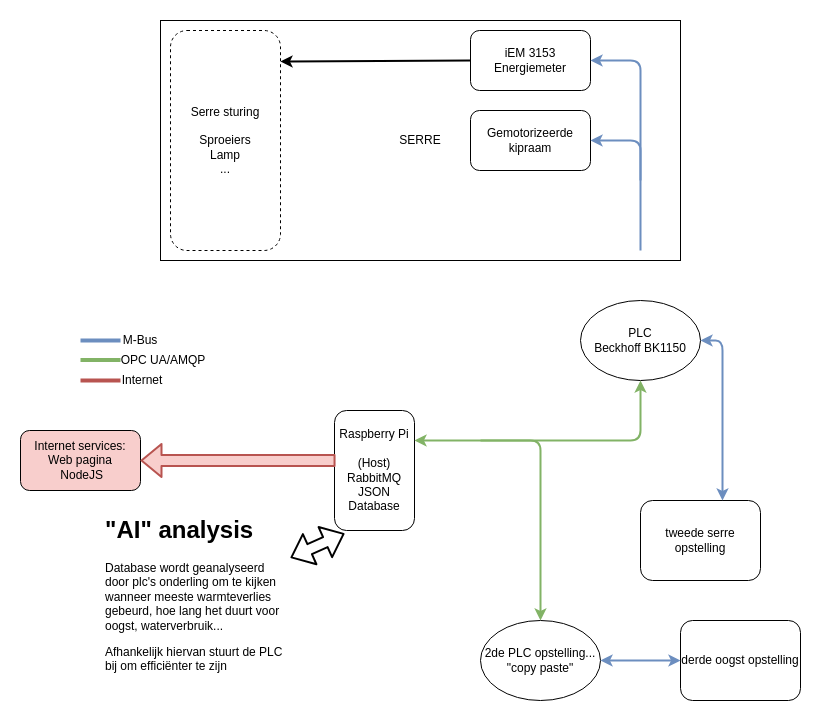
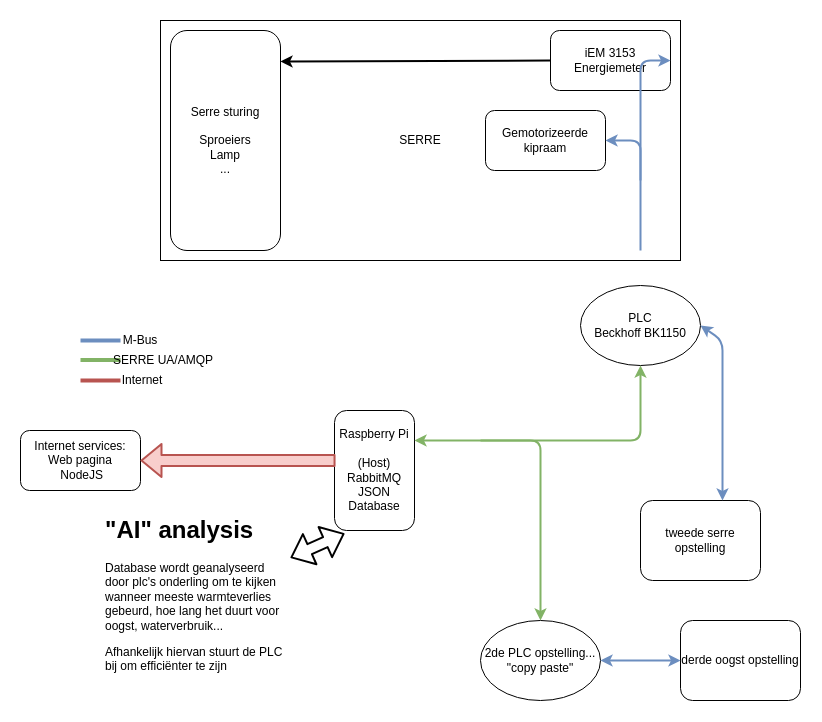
  <mxCell id="0" />
  <mxCell id="1" parent="0" />
- <mxCell id="2" value="&lt;div&gt;PLC&lt;/div&gt;&lt;div&gt;Beckhoff BK1150&lt;br&gt;&lt;/div&gt;" style="ellipse;whiteSpace=wrap;html=1;" parent="1" vertex="1"><mxGeometry x="580" y="300" width="120" height="80" as="geometry" /></mxCell>
+ <mxCell id="2" value="&lt;div&gt;PLC&lt;/div&gt;&lt;div&gt;Beckhoff BK1150&lt;br&gt;&lt;/div&gt;" style="ellipse;whiteSpace=wrap;html=1;" parent="1" vertex="1"><mxGeometry x="580" y="285" width="120" height="80" as="geometry" /></mxCell>
  <mxCell id="3" value="SERRE" style="whiteSpace=wrap;html=1;" parent="1" vertex="1"><mxGeometry x="160" y="20" width="520" height="240" as="geometry" /></mxCell>
  <mxCell id="4" value="" style="endArrow=none;html=1;strokeWidth=4;fillColor=#dae8fc;strokeColor=#6c8ebf;" parent="1" edge="1"><mxGeometry width="50" height="50" relative="1" as="geometry"><mxPoint x="80" y="340" as="sourcePoint" /><mxPoint x="120" y="340" as="targetPoint" /></mxGeometry></mxCell>
  <mxCell id="5" value="M-Bus" style="text;html=1;strokeColor=none;fillColor=none;align=center;verticalAlign=middle;whiteSpace=wrap;rounded=0;" parent="1" vertex="1"><mxGeometry x="120" y="330" width="40" height="20" as="geometry" /></mxCell>
- <mxCell id="6" value="&lt;div&gt;Serre sturing&lt;/div&gt;&lt;div&gt;&lt;br&gt;&lt;/div&gt;&lt;div&gt;Sproeiers&lt;/div&gt;&lt;div&gt;Lamp&lt;/div&gt;&lt;div&gt;...&lt;br&gt;&lt;/div&gt;" style="rounded=1;whiteSpace=wrap;html=1;dashed=1;" parent="1" vertex="1"><mxGeometry x="170" y="30" width="110" height="220" as="geometry" /></mxCell>
- <mxCell id="7" value="&lt;div&gt;iEM 3153&lt;/div&gt;&lt;div&gt;Energiemeter&lt;br&gt;&lt;/div&gt;" style="rounded=1;whiteSpace=wrap;html=1;" parent="1" vertex="1"><mxGeometry x="470" y="30" width="120" height="60" as="geometry" /></mxCell>
+ <mxCell id="6" value="&lt;div&gt;Serre sturing&lt;/div&gt;&lt;div&gt;&lt;br&gt;&lt;/div&gt;&lt;div&gt;Sproeiers&lt;/div&gt;&lt;div&gt;Lamp&lt;/div&gt;&lt;div&gt;...&lt;br&gt;&lt;/div&gt;" style="rounded=1;whiteSpace=wrap;html=1;" parent="1" vertex="1"><mxGeometry x="170" y="30" width="110" height="220" as="geometry" /></mxCell>
+ <mxCell id="7" value="&lt;div&gt;iEM 3153&lt;/div&gt;&lt;div&gt;Energiemeter&lt;br&gt;&lt;/div&gt;" style="rounded=1;whiteSpace=wrap;html=1;" parent="1" vertex="1"><mxGeometry x="550" y="30" width="120" height="60" as="geometry" /></mxCell>
  <mxCell id="8" value="" style="endArrow=classic;html=1;strokeWidth=2;exitX=0;exitY=0.5;exitDx=0;exitDy=0;entryX=1;entryY=0.141;entryDx=0;entryDy=0;entryPerimeter=0;" parent="1" source="7" target="6" edge="1"><mxGeometry width="50" height="50" relative="1" as="geometry"><mxPoint x="340" y="59.5" as="sourcePoint" /><mxPoint x="390" y="59.5" as="targetPoint" /></mxGeometry></mxCell>
  <mxCell id="9" value="Raspberry Pi&lt;br&gt;&lt;br&gt;&lt;div&gt;(Host)&lt;/div&gt;&lt;div&gt;RabbitMQ&lt;br&gt;JSON&lt;/div&gt;&lt;div&gt;Database&lt;br&gt;&lt;/div&gt;" style="rounded=1;whiteSpace=wrap;html=1;" parent="1" vertex="1"><mxGeometry x="334" y="410" width="80" height="120" as="geometry" /></mxCell>
  <mxCell id="10" value="&lt;div&gt;2de PLC opstelling...&lt;/div&gt;&lt;div&gt;&quot;copy paste&quot;&lt;br&gt;&lt;/div&gt;" style="ellipse;whiteSpace=wrap;html=1;" parent="1" vertex="1"><mxGeometry x="480" y="620" width="120" height="80" as="geometry" /></mxCell>
  <mxCell id="11" value="" style="endArrow=none;html=1;strokeWidth=4;fillColor=#f8cecc;strokeColor=#b85450;" parent="1" edge="1"><mxGeometry width="50" height="50" relative="1" as="geometry"><mxPoint x="80" y="380" as="sourcePoint" /><mxPoint x="120" y="380" as="targetPoint" /></mxGeometry></mxCell>
  <mxCell id="12" value="Internet" style="text;html=1;strokeColor=none;fillColor=none;align=center;verticalAlign=middle;whiteSpace=wrap;rounded=0;" parent="1" vertex="1"><mxGeometry x="122" y="370" width="40" height="20" as="geometry" /></mxCell>
  <mxCell id="13" value="" style="endArrow=none;html=1;strokeWidth=4;fillColor=#d5e8d4;strokeColor=#82b366;" parent="1" edge="1"><mxGeometry width="50" height="50" relative="1" as="geometry"><mxPoint x="80" y="359.58" as="sourcePoint" /><mxPoint x="120" y="359.58" as="targetPoint" /></mxGeometry></mxCell>
- <mxCell id="14" value="OPC UA/AMQP" style="text;html=1;strokeColor=none;fillColor=none;align=center;verticalAlign=middle;whiteSpace=wrap;rounded=0;" parent="1" vertex="1"><mxGeometry x="103" y="350" width="120" height="20" as="geometry" /></mxCell>
+ <mxCell id="14" value="SERRE UA/AMQP" style="text;html=1;strokeColor=none;fillColor=none;align=center;verticalAlign=middle;whiteSpace=wrap;rounded=0;" parent="1" vertex="1"><mxGeometry x="103" y="350" width="120" height="20" as="geometry" /></mxCell>
  <mxCell id="15" value="" style="endArrow=classic;html=1;strokeWidth=2;entryX=1;entryY=0.5;entryDx=0;entryDy=0;fillColor=#dae8fc;strokeColor=#6c8ebf;" edge="1" parent="1" target="7"><mxGeometry width="50" height="50" relative="1" as="geometry"><mxPoint x="640" y="250" as="sourcePoint" /><mxPoint x="440" y="320" as="targetPoint" /><Array as="points"><mxPoint x="640" y="60" /></Array></mxGeometry></mxCell>
- <mxCell id="16" value="Gemotorizeerde kipraam" style="rounded=1;whiteSpace=wrap;html=1;" vertex="1" parent="1"><mxGeometry x="470" y="110" width="120" height="60" as="geometry" /></mxCell>
+ <mxCell id="16" value="Gemotorizeerde kipraam" style="rounded=1;whiteSpace=wrap;html=1;" vertex="1" parent="1"><mxGeometry x="485" y="110" width="120" height="60" as="geometry" /></mxCell>
  <mxCell id="17" value="" style="endArrow=classic;html=1;strokeWidth=2;entryX=1;entryY=0.5;entryDx=0;entryDy=0;fillColor=#dae8fc;strokeColor=#6c8ebf;" edge="1" parent="1" target="16"><mxGeometry width="50" height="50" relative="1" as="geometry"><mxPoint x="640" y="180" as="sourcePoint" /><mxPoint x="440" y="320" as="targetPoint" /><Array as="points"><mxPoint x="640" y="140" /></Array></mxGeometry></mxCell>
  <mxCell id="18" value="tweede serre opstelling" style="rounded=1;whiteSpace=wrap;html=1;" vertex="1" parent="1"><mxGeometry x="640" y="500" width="120" height="80" as="geometry" /></mxCell>
  <mxCell id="19" value="" style="endArrow=classic;startArrow=classic;html=1;strokeWidth=2;entryX=1;entryY=0.5;entryDx=0;entryDy=0;fillColor=#dae8fc;strokeColor=#6c8ebf;" edge="1" parent="1" target="2"><mxGeometry width="50" height="50" relative="1" as="geometry"><mxPoint x="722" y="500" as="sourcePoint" /><mxPoint x="440" y="320" as="targetPoint" /><Array as="points"><mxPoint x="722" y="340" /></Array></mxGeometry></mxCell>
  <mxCell id="20" value="" style="endArrow=classic;startArrow=classic;html=1;strokeWidth=2;exitX=1;exitY=0.25;exitDx=0;exitDy=0;entryX=0.5;entryY=1;entryDx=0;entryDy=0;fillColor=#d5e8d4;strokeColor=#82b366;" edge="1" parent="1" source="9" target="2"><mxGeometry width="50" height="50" relative="1" as="geometry"><mxPoint x="390" y="370" as="sourcePoint" /><mxPoint x="440" y="320" as="targetPoint" /><Array as="points"><mxPoint x="640" y="440" /></Array></mxGeometry></mxCell>
  <mxCell id="21" value="derde oogst opstelling" style="rounded=1;whiteSpace=wrap;html=1;" vertex="1" parent="1"><mxGeometry x="680" y="620" width="120" height="80" as="geometry" /></mxCell>
  <mxCell id="22" value="" style="endArrow=classic;startArrow=classic;html=1;strokeWidth=2;entryX=0;entryY=0.5;entryDx=0;entryDy=0;exitX=1;exitY=0.5;exitDx=0;exitDy=0;fillColor=#dae8fc;strokeColor=#6c8ebf;" edge="1" parent="1" source="10" target="21"><mxGeometry width="50" height="50" relative="1" as="geometry"><mxPoint x="490" y="640" as="sourcePoint" /><mxPoint x="540" y="590" as="targetPoint" /></mxGeometry></mxCell>
  <mxCell id="23" value="" style="endArrow=classic;html=1;strokeWidth=2;entryX=0.5;entryY=0;entryDx=0;entryDy=0;fillColor=#d5e8d4;strokeColor=#82b366;" edge="1" parent="1" target="10"><mxGeometry width="50" height="50" relative="1" as="geometry"><mxPoint x="480" y="440" as="sourcePoint" /><mxPoint x="540" y="590" as="targetPoint" /><Array as="points"><mxPoint x="540" y="440" /></Array></mxGeometry></mxCell>
- <mxCell id="24" value="&lt;div&gt;Internet services:&lt;/div&gt;&lt;div&gt;Web pagina&lt;br&gt;&lt;/div&gt;&amp;nbsp;NodeJS" style="rounded=1;whiteSpace=wrap;html=1;fillColor=#f8cecc;" vertex="1" parent="1"><mxGeometry x="20" y="430" width="120" height="60" as="geometry" /></mxCell>
+ <mxCell id="24" value="&lt;div&gt;Internet services:&lt;/div&gt;&lt;div&gt;Web pagina&lt;br&gt;&lt;/div&gt;&amp;nbsp;NodeJS" style="rounded=1;whiteSpace=wrap;html=1;" vertex="1" parent="1"><mxGeometry x="20" y="430" width="120" height="60" as="geometry" /></mxCell>
  <mxCell id="25" value="" style="shape=flexArrow;endArrow=classic;html=1;strokeWidth=2;entryX=1;entryY=0.5;entryDx=0;entryDy=0;exitX=0.013;exitY=0.417;exitDx=0;exitDy=0;exitPerimeter=0;fillColor=#f8cecc;strokeColor=#b85450;" edge="1" parent="1" source="9" target="24"><mxGeometry width="50" height="50" relative="1" as="geometry"><mxPoint x="250" y="540" as="sourcePoint" /><mxPoint x="540" y="400" as="targetPoint" /></mxGeometry></mxCell>
  <mxCell id="26" value="&lt;h1&gt;&quot;AI&quot; analysis&lt;br&gt;&lt;/h1&gt;&lt;p&gt;Database wordt geanalyseerd door plc's onderling om te kijken wanneer meeste warmteverlies gebeurd, hoe lang het duurt voor oogst, waterverbruik...&lt;/p&gt;&lt;p&gt;Afhankelijk hiervan stuurt de PLC bij om efficiënter te zijn&lt;br&gt;&lt;/p&gt;" style="text;html=1;strokeColor=none;fillColor=none;spacing=5;spacingTop=-20;whiteSpace=wrap;overflow=hidden;rounded=0;" vertex="1" parent="1"><mxGeometry x="100" y="510" width="190" height="180" as="geometry" /></mxCell>
  <mxCell id="27" value="" style="shape=flexArrow;endArrow=classic;startArrow=classic;html=1;strokeWidth=2;entryX=0.125;entryY=1.025;entryDx=0;entryDy=0;entryPerimeter=0;" edge="1" parent="1" source="26" target="9"><mxGeometry width="50" height="50" relative="1" as="geometry"><mxPoint x="490" y="450" as="sourcePoint" /><mxPoint x="540" y="400" as="targetPoint" /></mxGeometry></mxCell>
